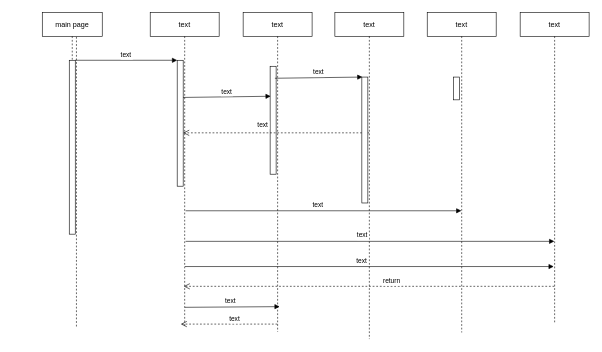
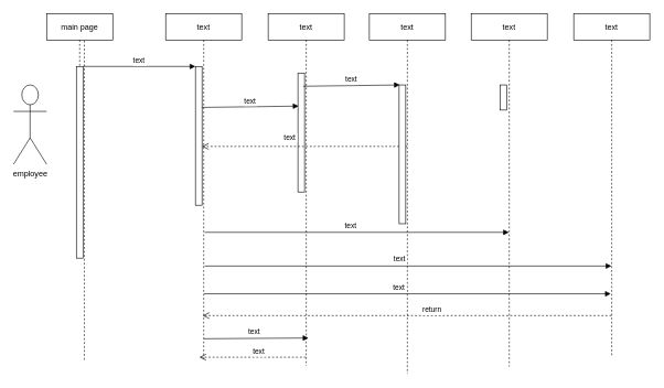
  <mxCell id="0" />
  <mxCell id="1" parent="0" />
  <mxCell id="2" value="main page" style="shape=umlLifeline;perimeter=lifelinePerimeter;container=1;collapsible=0;recursiveResize=0;rounded=0;shadow=0;strokeWidth=1;" vertex="1" parent="1"><mxGeometry x="70" y="20" width="100" height="370" as="geometry" /></mxCell>
  <mxCell id="3" value="" style="points=[];perimeter=orthogonalPerimeter;rounded=0;shadow=0;strokeWidth=1;" vertex="1" parent="2"><mxGeometry x="45" y="80" width="10" height="290" as="geometry" /></mxCell>
  <mxCell id="4" value="text" style="shape=umlLifeline;perimeter=lifelinePerimeter;container=1;collapsible=0;recursiveResize=0;rounded=0;shadow=0;strokeWidth=1;" vertex="1" parent="1"><mxGeometry x="250" y="20" width="115" height="523" as="geometry" /></mxCell>
  <mxCell id="5" value="" style="points=[];perimeter=orthogonalPerimeter;rounded=0;shadow=0;strokeWidth=1;" vertex="1" parent="4"><mxGeometry x="45" y="80" width="10" height="210" as="geometry" /></mxCell>
  <mxCell id="6" value="return" style="verticalAlign=bottom;endArrow=open;dashed=1;endSize=8;shadow=0;strokeWidth=1;" edge="1" parent="1"><mxGeometry x="-0.124" relative="1" as="geometry"><mxPoint x="306" y="477" as="targetPoint" /><mxPoint as="offset" /><mxPoint x="924" y="477" as="sourcePoint" /></mxGeometry></mxCell>
  <mxCell id="7" value="text" style="verticalAlign=bottom;endArrow=block;entryX=0;entryY=0;shadow=0;strokeWidth=1;" edge="1" parent="1" source="3" target="5"><mxGeometry relative="1" as="geometry"><mxPoint x="225" y="100" as="sourcePoint" /></mxGeometry></mxCell>
+ <mxCell id="8" value="employee" style="shape=umlActor;verticalLabelPosition=bottom;labelBackgroundColor=#ffffff;verticalAlign=top;html=1;outlineConnect=0;" vertex="1" parent="1"><mxGeometry x="20" y="128" width="50" height="120" as="geometry" /></mxCell>
  <mxCell id="9" value="text" style="shape=umlLifeline;perimeter=lifelinePerimeter;container=1;collapsible=0;recursiveResize=0;rounded=0;shadow=0;strokeWidth=1;" vertex="1" parent="1"><mxGeometry x="405" y="20" width="115" height="533" as="geometry" /></mxCell>
  <mxCell id="10" value="" style="points=[];perimeter=orthogonalPerimeter;rounded=0;shadow=0;strokeWidth=1;" vertex="1" parent="9"><mxGeometry x="45" y="90" width="10" height="180" as="geometry" /></mxCell>
  <mxCell id="11" value="text" style="verticalAlign=bottom;endArrow=block;shadow=0;strokeWidth=1;entryX=0.1;entryY=0.175;entryDx=0;entryDy=0;entryPerimeter=0;" edge="1" parent="1"><mxGeometry relative="1" as="geometry"><mxPoint x="305" y="162" as="sourcePoint" /><mxPoint x="451" y="160" as="targetPoint" /></mxGeometry></mxCell>
  <mxCell id="12" value="text" style="verticalAlign=bottom;endArrow=open;dashed=1;endSize=8;shadow=0;strokeWidth=1;" edge="1" parent="1"><mxGeometry x="0.139" y="-5" relative="1" as="geometry"><mxPoint x="305" y="221" as="targetPoint" /><mxPoint x="615" y="221" as="sourcePoint" /><mxPoint as="offset" /></mxGeometry></mxCell>
  <mxCell id="13" value="text" style="verticalAlign=bottom;endArrow=block;shadow=0;strokeWidth=1;" edge="1" parent="1" target="14"><mxGeometry x="-0.041" y="1" relative="1" as="geometry"><mxPoint x="309" y="351" as="sourcePoint" /><mxPoint x="455" y="349" as="targetPoint" /><mxPoint as="offset" /></mxGeometry></mxCell>
  <mxCell id="14" value="text" style="shape=umlLifeline;perimeter=lifelinePerimeter;container=1;collapsible=0;recursiveResize=0;rounded=0;shadow=0;strokeWidth=1;" vertex="1" parent="1"><mxGeometry x="712" y="20" width="115" height="534" as="geometry" /></mxCell>
  <mxCell id="15" value="" style="points=[];perimeter=orthogonalPerimeter;rounded=0;shadow=0;strokeWidth=1;" vertex="1" parent="14"><mxGeometry x="44" y="108" width="10" height="38" as="geometry" /></mxCell>
  <mxCell id="16" value="text" style="shape=umlLifeline;perimeter=lifelinePerimeter;container=1;collapsible=0;recursiveResize=0;rounded=0;shadow=0;strokeWidth=1;" vertex="1" parent="1"><mxGeometry x="867" y="20" width="115" height="520" as="geometry" /></mxCell>
  <mxCell id="17" value="text" style="verticalAlign=bottom;endArrow=block;shadow=0;strokeWidth=1;entryX=0.1;entryY=0.175;entryDx=0;entryDy=0;entryPerimeter=0;" edge="1" parent="1"><mxGeometry relative="1" as="geometry"><mxPoint x="458" y="130" as="sourcePoint" /><mxPoint x="604" y="128" as="targetPoint" /></mxGeometry></mxCell>
  <mxCell id="18" value="text" style="shape=umlLifeline;perimeter=lifelinePerimeter;container=1;collapsible=0;recursiveResize=0;rounded=0;shadow=0;strokeWidth=1;" vertex="1" parent="1"><mxGeometry x="558" y="20" width="115" height="545" as="geometry" /></mxCell>
  <mxCell id="19" value="" style="points=[];perimeter=orthogonalPerimeter;rounded=0;shadow=0;strokeWidth=1;" vertex="1" parent="18"><mxGeometry x="45" y="108" width="10" height="210" as="geometry" /></mxCell>
  <mxCell id="20" value="" style="endArrow=none;dashed=1;html=1;" edge="1" parent="1"><mxGeometry width="50" height="50" relative="1" as="geometry"><mxPoint x="127" y="544" as="sourcePoint" /><mxPoint x="127" y="59" as="targetPoint" /></mxGeometry></mxCell>
  <mxCell id="21" value="text" style="verticalAlign=bottom;endArrow=open;dashed=1;endSize=8;shadow=0;strokeWidth=1;" edge="1" parent="1"><mxGeometry x="-0.124" relative="1" as="geometry"><mxPoint x="301" y="540" as="targetPoint" /><mxPoint as="offset" /><mxPoint x="462" y="540" as="sourcePoint" /></mxGeometry></mxCell>
  <mxCell id="22" value="text" style="verticalAlign=bottom;endArrow=block;shadow=0;strokeWidth=1;entryX=0.53;entryY=0.921;entryDx=0;entryDy=0;entryPerimeter=0;" edge="1" parent="1" target="9"><mxGeometry x="-0.041" y="1" relative="1" as="geometry"><mxPoint x="308" y="512" as="sourcePoint" /><mxPoint x="454" y="510" as="targetPoint" /><mxPoint as="offset" /></mxGeometry></mxCell>
  <mxCell id="23" value="text" style="verticalAlign=bottom;endArrow=block;shadow=0;strokeWidth=1;" edge="1" parent="1" target="16"><mxGeometry x="-0.041" y="1" relative="1" as="geometry"><mxPoint x="309" y="402" as="sourcePoint" /><mxPoint x="769" y="402" as="targetPoint" /><mxPoint as="offset" /></mxGeometry></mxCell>
  <mxCell id="24" value="text" style="verticalAlign=bottom;endArrow=block;shadow=0;strokeWidth=1;" edge="1" parent="1"><mxGeometry x="-0.041" y="1" relative="1" as="geometry"><mxPoint x="308" y="444" as="sourcePoint" /><mxPoint x="923" y="444" as="targetPoint" /><mxPoint as="offset" /></mxGeometry></mxCell>
